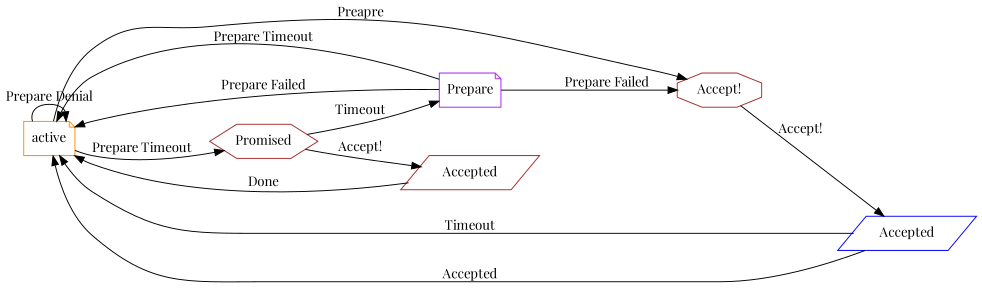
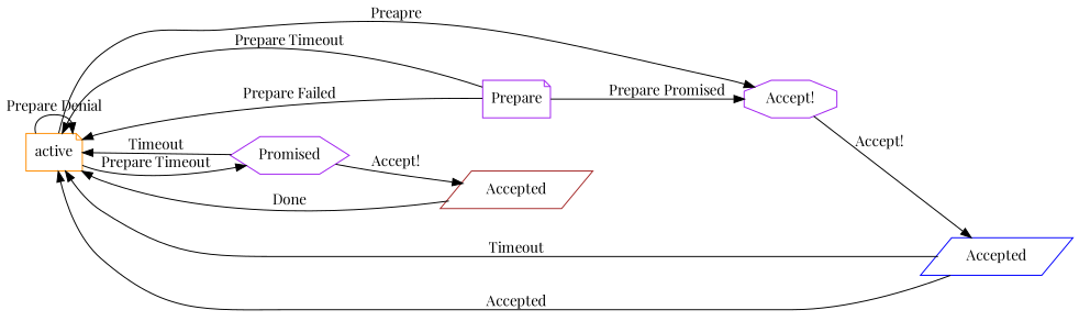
  digraph {
    fontname="Playfair Display"
    rankdir=LR
    node [color=brown fontname="Playfair Display" shape=note]
    edge [fontname="Playfair Display"]
    n1 [color=darkorange label=active]
-   n2 [label=Promised shape=hexagon]
-   n3 [label="Accept!" shape=octagon]
+   n2 [color=purple label=Promised shape=hexagon]
+   n3 [color=purple label="Accept!" shape=octagon]
    n4 [color=purple label=Prepare]
    n5 [label=Accepted shape=parallelogram]
    n6 [color=blue label=Accepted shape=parallelogram]
    n1 -> n1 [label="Prepare Denial"]
    n1 -> n2 [label="Prepare Timeout"]
    n1 -> n3 [label=Preapre]
-   n2 -> n4 [label=Timeout]
+   n2 -> n1 [label=Timeout]
    n2 -> n5 [label="Accept!"]
    n3 -> n6 [label="Accept!"]
    n4 -> n1 [label="Prepare Timeout"]
    n4 -> n1 [label="Prepare Failed"]
-   n4 -> n3 [label="Prepare Failed"]
+   n4 -> n3 [label="Prepare Promised"]
    n5 -> n1 [label=Done]
    n6 -> n1 [label=Timeout]
    n6 -> n1 [label=Accepted]
  }
